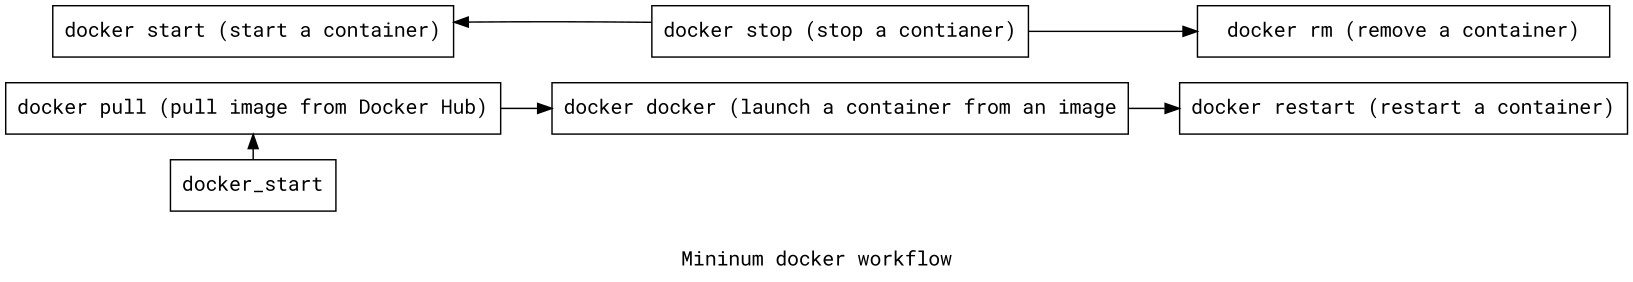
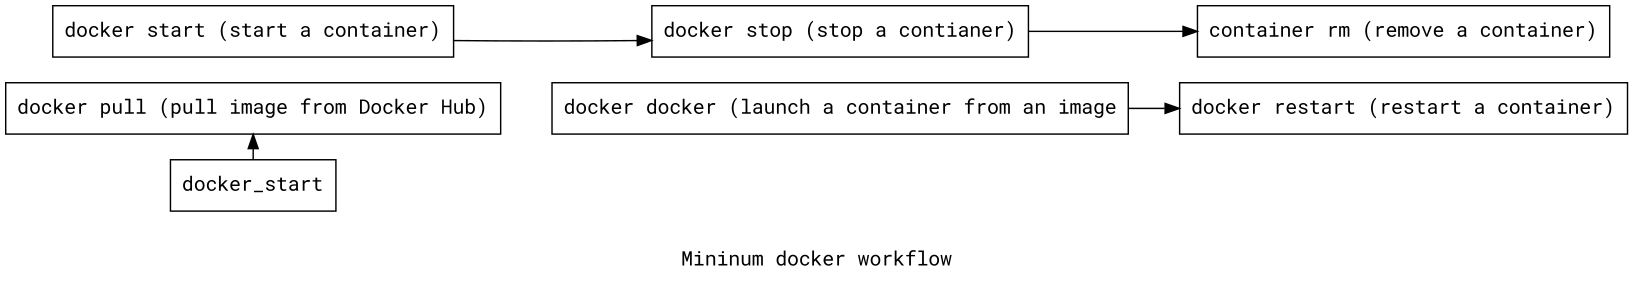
  digraph {
    fontname="Roboto Mono"
    label="Mininum docker workflow"
    rankdir=LR
    node [fontname="Roboto Mono" shape=box]
    edge [fontname="Roboto Mono"]
    n1 [l="Docker Hub (a repository of docker images" label=docker_start]
    n2 [label="docker pull (pull image from Docker Hub)"]
    n3 [label="docker docker (launch a container from an image"]
    n4 [label="docker restart (restart a container)"]
    n5 [label="docker start (start a container)"]
    n6 [label="docker stop (stop a contianer)"]
-   n7 [label="docker rm (remove a container)"]
+   n7 [label="container rm (remove a container)"]
    subgraph sub_1 {
      rank=same
      n1
      n2
    }
    subgraph sub_2 {
      label=test
      n1
      n2
    }
    subgraph sub_3 {
      label=test2
      n2
      n3
      n4
      n5
      n6
      n7
    }
    n2 -> n1 [dir=back]
-   n2 -> n3
    n3 -> n4
-   n6 -> n5
+   n5 -> n6
    n6 -> n7
  }
